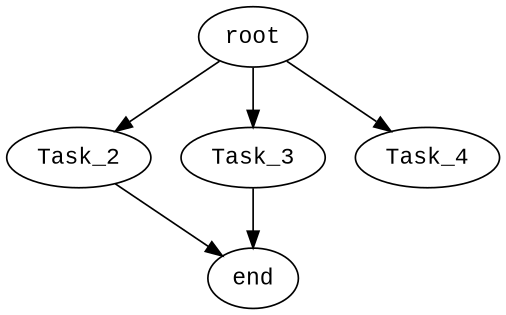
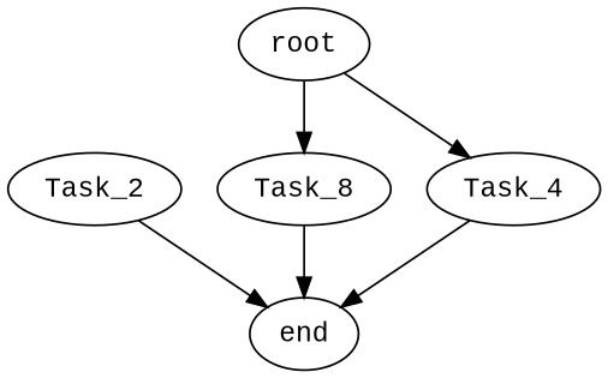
  digraph {
    fontname="Liberation Mono"
    node [fontname="Liberation Mono"]
    edge [fontname="Liberation Mono"]
    root
    Task_2
-   Task_3
+   Task_3 [label=Task_8]
    Task_4
    end
-   root -> Task_2
    root -> Task_3
    root -> Task_4
    Task_2 -> end
    Task_3 -> end
+   Task_4 -> end
  }
